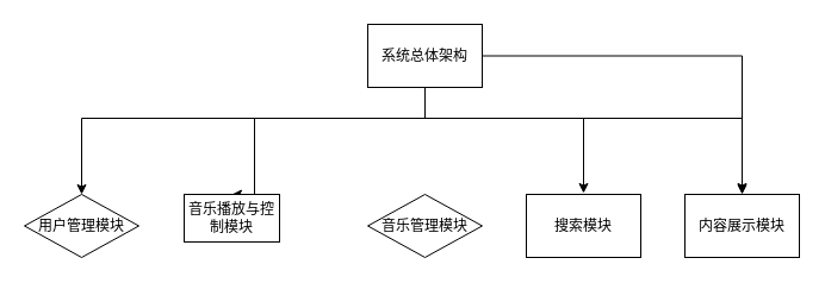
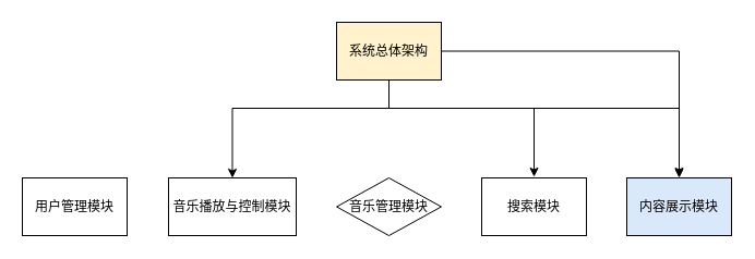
  <mxCell id="0" />
  <mxCell id="1" parent="0" />
- <mxCell id="2" style="edgeStyle=orthogonalEdgeStyle;rounded=0;orthogonalLoop=1;jettySize=auto;html=1;" parent="1" source="7" target="8" edge="1"><mxGeometry relative="1" as="geometry"><Array as="points"><mxPoint x="356" y="99" /><mxPoint x="68" y="99" /></Array></mxGeometry></mxCell>
  <mxCell id="3" style="edgeStyle=orthogonalEdgeStyle;rounded=0;orthogonalLoop=1;jettySize=auto;html=1;entryX=0.5;entryY=0;entryDx=0;entryDy=0;" parent="1" source="7" target="9" edge="1"><mxGeometry relative="1" as="geometry"><Array as="points"><mxPoint x="356" y="99" /><mxPoint x="213" y="99" /></Array></mxGeometry></mxCell>
  <mxCell id="4" style="edgeStyle=orthogonalEdgeStyle;rounded=0;orthogonalLoop=1;jettySize=auto;html=1;" parent="1" source="7" target="10" edge="1"><mxGeometry relative="1" as="geometry" /></mxCell>
  <mxCell id="5" style="edgeStyle=orthogonalEdgeStyle;rounded=0;orthogonalLoop=1;jettySize=auto;html=1;" parent="1" edge="1"><mxGeometry relative="1" as="geometry"><mxPoint x="356" y="72" as="sourcePoint" /><mxPoint x="489" y="162" as="targetPoint" /><Array as="points"><mxPoint x="356" y="99" /><mxPoint x="489" y="99" /></Array></mxGeometry></mxCell>
  <mxCell id="6" style="edgeStyle=orthogonalEdgeStyle;rounded=0;orthogonalLoop=1;jettySize=auto;html=1;" parent="1" edge="1"><mxGeometry relative="1" as="geometry"><mxPoint x="356" y="72" as="sourcePoint" /><mxPoint x="622" y="162" as="targetPoint" /><Array as="points"><mxPoint x="356" y="99" /><mxPoint x="622" y="99" /></Array></mxGeometry></mxCell>
- <mxCell id="7" value="系统总体架构" style="rounded=0;whiteSpace=wrap;html=1;" parent="1" vertex="1"><mxGeometry x="308" y="20" width="96" height="53" as="geometry" /></mxCell>
- <mxCell id="8" value="用户管理模块" style="rhombus;whiteSpace=wrap;html=1;" parent="1" vertex="1"><mxGeometry x="20" y="163" width="96" height="53" as="geometry" /></mxCell>
- <mxCell id="9" value="音乐播放与控制模块" style="rounded=0;whiteSpace=wrap;html=1;" parent="1" vertex="1"><mxGeometry x="154" y="163" width="80" height="40" as="geometry" /></mxCell>
- <mxCell id="10" value="内容展示模块" style="rounded=0;whiteSpace=wrap;html=1;" parent="1" vertex="1"><mxGeometry x="574" y="163" width="96" height="53" as="geometry" /></mxCell>
+ <mxCell id="7" value="系统总体架构" style="rounded=0;whiteSpace=wrap;html=1;fillColor=#fff2cc;" parent="1" vertex="1"><mxGeometry x="308" y="20" width="96" height="53" as="geometry" /></mxCell>
+ <mxCell id="8" value="用户管理模块" style="rounded=0;whiteSpace=wrap;html=1;" parent="1" vertex="1"><mxGeometry x="20" y="163" width="96" height="53" as="geometry" /></mxCell>
+ <mxCell id="9" value="音乐播放与控制模块" style="rounded=0;whiteSpace=wrap;html=1;" parent="1" vertex="1"><mxGeometry x="154" y="163" width="117" height="53" as="geometry" /></mxCell>
+ <mxCell id="10" value="内容展示模块" style="rounded=0;whiteSpace=wrap;html=1;fillColor=#dae8fc;" parent="1" vertex="1"><mxGeometry x="574" y="163" width="96" height="53" as="geometry" /></mxCell>
  <mxCell id="11" value="音乐管理模块" style="rhombus;whiteSpace=wrap;html=1;" parent="1" vertex="1"><mxGeometry x="308" y="163" width="96" height="53" as="geometry" /></mxCell>
  <mxCell id="12" value="搜索模块" style="rounded=0;whiteSpace=wrap;html=1;" parent="1" vertex="1"><mxGeometry x="441" y="163" width="96" height="53" as="geometry" /></mxCell>
